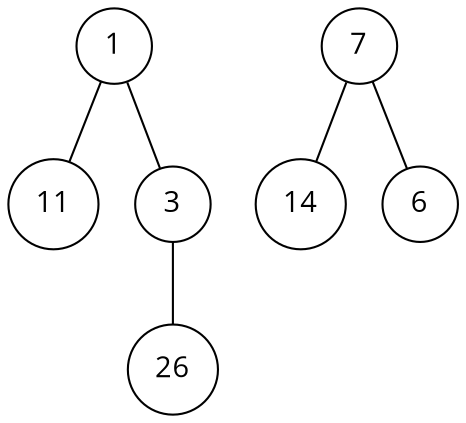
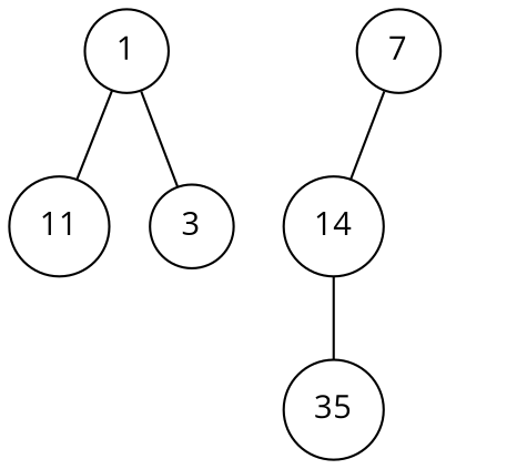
  graph {
    fontname="Open Sans"
    ordering=out
    node [fontname="Open Sans" shape=circle]
    edge [fontname="Open Sans"]
    1 [width=0.5]
    n2 [label=11 width=0.5]
    3 [width=0.5]
-   n4 [label=26 width=0.5]
    7 [width=0.5]
    14 [width=0.5]
-   n7 [label=6 width=0.5]
+   n8 [label=35 width=0.5]
    1 -- n2
    1 -- 3
-   3 -- n4
    7 -- 14
-   7 -- n7
+   14 -- n8
  }
